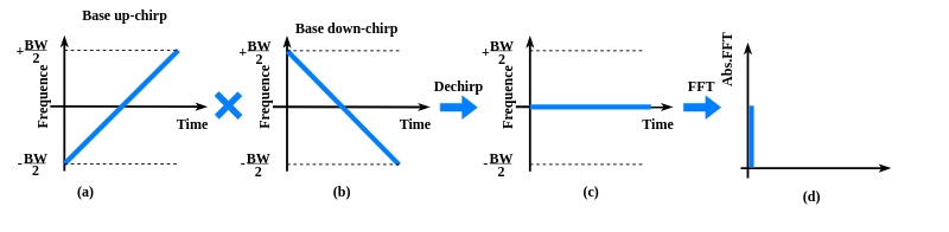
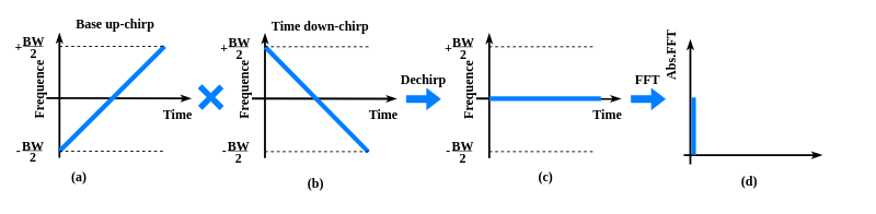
  <mxCell id="0" />
  <mxCell id="1" parent="0" />
  <mxCell id="2" value="" style="endArrow=classicThin;html=1;rounded=1;strokeWidth=3;endFill=1;fontSize=20;" parent="1" edge="1"><mxGeometry width="50" height="50" relative="1" as="geometry"><mxPoint x="70" y="149" as="sourcePoint" /><mxPoint x="290" y="149.45" as="targetPoint" /></mxGeometry></mxCell>
  <mxCell id="3" value="" style="endArrow=classicThin;html=1;rounded=1;strokeWidth=3;endFill=1;fontSize=20;" parent="1" edge="1"><mxGeometry width="50" height="50" relative="1" as="geometry"><mxPoint x="90" y="240" as="sourcePoint" /><mxPoint x="90" y="50" as="targetPoint" /></mxGeometry></mxCell>
  <mxCell id="4" value="" style="endArrow=none;html=1;rounded=0;strokeWidth=7;strokeColor=#007FFF;fontSize=20;" parent="1" edge="1"><mxGeometry width="50" height="50" relative="1" as="geometry"><mxPoint x="90" y="230" as="sourcePoint" /><mxPoint x="250" y="70" as="targetPoint" /></mxGeometry></mxCell>
  <mxCell id="5" value="&lt;font face=&quot;Times New Roman&quot; style=&quot;font-size: 20px;&quot;&gt;&lt;b style=&quot;font-size: 20px;&quot;&gt;Time&lt;/b&gt;&lt;/font&gt;" style="text;strokeColor=none;align=center;fillColor=none;html=1;verticalAlign=middle;whiteSpace=wrap;rounded=0;fontSize=20;" parent="1" vertex="1"><mxGeometry x="250" y="165.18" width="40" height="15.18" as="geometry" /></mxCell>
  <mxCell id="6" value="&lt;font style=&quot;font-size: 20px;&quot;&gt;&lt;b style=&quot;font-size: 20px;&quot;&gt;Frequence&lt;/b&gt;&lt;/font&gt;" style="text;strokeColor=none;align=left;fillColor=none;html=1;verticalAlign=top;whiteSpace=wrap;rounded=0;horizontal=0;fontFamily=Times New Roman;fontSize=20;" parent="1" vertex="1"><mxGeometry x="40" y="112.59" width="30" height="70" as="geometry" /></mxCell>
  <mxCell id="7" value="" style="shape=cross;whiteSpace=wrap;html=1;rotation=45;size=0.184;fontColor=default;labelBackgroundColor=#007FFF;labelBorderColor=#007FFF;fillColor=#007FFF;strokeColor=#007FFF;fontSize=20;" parent="1" vertex="1"><mxGeometry x="297.24" y="125" width="46.26" height="45.18" as="geometry" /></mxCell>
- <mxCell id="8" value="&lt;font face=&quot;Times New Roman&quot; style=&quot;font-size: 20px;&quot;&gt;&lt;b style=&quot;font-size: 20px;&quot;&gt;Base up-chirp&lt;/b&gt;&lt;/font&gt;" style="text;strokeColor=none;align=center;fillColor=none;html=1;verticalAlign=middle;whiteSpace=wrap;rounded=0;fontSize=20;" parent="1" vertex="1"><mxGeometry x="110" y="5" width="130" height="30" as="geometry" /></mxCell>
+ <mxCell id="8" value="&lt;font face=&quot;Times New Roman&quot; style=&quot;font-size: 20px;&quot;&gt;&lt;b style=&quot;font-size: 20px;&quot;&gt;Base up-chirp&lt;/b&gt;&lt;/font&gt;" style="text;strokeColor=none;align=center;fillColor=none;html=1;verticalAlign=middle;whiteSpace=wrap;rounded=0;fontSize=20;" parent="1" vertex="1"><mxGeometry x="110" y="20" width="130" height="30" as="geometry" /></mxCell>
  <mxCell id="9" value="" style="endArrow=none;dashed=1;html=1;rounded=0;strokeWidth=1.5;fontSize=20;" parent="1" edge="1"><mxGeometry width="50" height="50" relative="1" as="geometry"><mxPoint x="90" y="70" as="sourcePoint" /><mxPoint x="250" y="70" as="targetPoint" /></mxGeometry></mxCell>
  <mxCell id="10" value="" style="endArrow=none;dashed=1;html=1;rounded=0;strokeWidth=1.5;fontSize=20;" parent="1" edge="1"><mxGeometry width="50" height="50" relative="1" as="geometry"><mxPoint x="90" y="230" as="sourcePoint" /><mxPoint x="250" y="230" as="targetPoint" /></mxGeometry></mxCell>
  <mxCell id="11" value="" style="group;fontSize=20;" parent="1" vertex="1" connectable="0"><mxGeometry x="21" y="47" width="60" height="48" as="geometry" /></mxCell>
  <mxCell id="12" value="&lt;font face=&quot;Times New Roman&quot; style=&quot;font-size: 20px;&quot;&gt;&lt;b style=&quot;font-size: 20px;&quot;&gt;BW&lt;/b&gt;&lt;/font&gt;" style="text;strokeColor=none;align=center;fillColor=none;html=1;verticalAlign=middle;whiteSpace=wrap;rounded=0;fontSize=20;" parent="11" vertex="1"><mxGeometry width="60" height="30" as="geometry" /></mxCell>
  <mxCell id="13" value="" style="endArrow=none;html=1;rounded=0;fontSize=20;" parent="11" edge="1"><mxGeometry width="50" height="50" relative="1" as="geometry"><mxPoint x="14" y="23" as="sourcePoint" /><mxPoint x="44" y="23" as="targetPoint" /></mxGeometry></mxCell>
  <mxCell id="14" value="&lt;font face=&quot;Times New Roman&quot; style=&quot;font-size: 20px;&quot;&gt;&lt;b style=&quot;font-size: 20px;&quot;&gt;2&lt;/b&gt;&lt;/font&gt;" style="text;strokeColor=none;align=center;fillColor=none;html=1;verticalAlign=middle;whiteSpace=wrap;rounded=0;fontSize=20;" parent="11" vertex="1"><mxGeometry y="18" width="60" height="30" as="geometry" /></mxCell>
  <mxCell id="15" value="&lt;font face=&quot;Times New Roman&quot; style=&quot;font-size: 20px;&quot;&gt;&lt;b style=&quot;font-size: 20px;&quot;&gt;+&lt;/b&gt;&lt;/font&gt;" style="text;strokeColor=none;align=center;fillColor=none;html=1;verticalAlign=middle;whiteSpace=wrap;rounded=0;fontSize=20;" parent="11" vertex="1"><mxGeometry x="2" y="18" width="10" height="10" as="geometry" /></mxCell>
  <mxCell id="16" value="" style="group;fontSize=20;" parent="1" vertex="1" connectable="0"><mxGeometry x="20" y="206" width="60" height="48" as="geometry" /></mxCell>
  <mxCell id="17" value="&lt;font face=&quot;Times New Roman&quot; style=&quot;font-size: 20px;&quot;&gt;&lt;b style=&quot;font-size: 20px;&quot;&gt;BW&lt;/b&gt;&lt;/font&gt;" style="text;strokeColor=none;align=center;fillColor=none;html=1;verticalAlign=middle;whiteSpace=wrap;rounded=0;fontSize=20;" parent="16" vertex="1"><mxGeometry width="60" height="30" as="geometry" /></mxCell>
  <mxCell id="18" value="" style="endArrow=none;html=1;rounded=0;fontSize=20;" parent="16" edge="1"><mxGeometry width="50" height="50" relative="1" as="geometry"><mxPoint x="14" y="23" as="sourcePoint" /><mxPoint x="44" y="23" as="targetPoint" /></mxGeometry></mxCell>
  <mxCell id="19" value="&lt;font face=&quot;Times New Roman&quot; style=&quot;font-size: 20px;&quot;&gt;&lt;b style=&quot;font-size: 20px;&quot;&gt;2&lt;/b&gt;&lt;/font&gt;" style="text;strokeColor=none;align=center;fillColor=none;html=1;verticalAlign=middle;whiteSpace=wrap;rounded=0;fontSize=20;" parent="16" vertex="1"><mxGeometry y="18" width="60" height="30" as="geometry" /></mxCell>
  <mxCell id="20" value="&lt;font face=&quot;Times New Roman&quot; style=&quot;font-size: 20px;&quot;&gt;&lt;b style=&quot;font-size: 20px;&quot;&gt;-&lt;/b&gt;&lt;/font&gt;" style="text;strokeColor=none;align=center;fillColor=none;html=1;verticalAlign=middle;whiteSpace=wrap;rounded=0;fontSize=20;" parent="16" vertex="1"><mxGeometry x="3" y="17" width="10" height="10" as="geometry" /></mxCell>
  <mxCell id="21" value="" style="group;fontSize=20;" parent="1" vertex="1" connectable="0"><mxGeometry x="332.72" y="30.59" width="270" height="224.0" as="geometry" /></mxCell>
  <mxCell id="22" value="" style="endArrow=classicThin;html=1;rounded=1;strokeWidth=3;endFill=1;fontSize=20;" parent="21" edge="1"><mxGeometry width="50" height="50" relative="1" as="geometry"><mxPoint x="50" y="119" as="sourcePoint" /><mxPoint x="270" y="119.45" as="targetPoint" /></mxGeometry></mxCell>
  <mxCell id="23" value="" style="endArrow=classicThin;html=1;rounded=1;strokeWidth=3;endFill=1;fontSize=20;" parent="21" edge="1"><mxGeometry width="50" height="50" relative="1" as="geometry"><mxPoint x="70" y="210.0" as="sourcePoint" /><mxPoint x="70" y="20" as="targetPoint" /></mxGeometry></mxCell>
  <mxCell id="24" value="" style="endArrow=none;html=1;rounded=0;strokeWidth=7;strokeColor=#007FFF;fontSize=20;" parent="21" edge="1"><mxGeometry width="50" height="50" relative="1" as="geometry"><mxPoint x="227.28" y="200.41" as="sourcePoint" /><mxPoint x="70.28" y="40.41" as="targetPoint" /></mxGeometry></mxCell>
  <mxCell id="25" value="&lt;font face=&quot;Times New Roman&quot; style=&quot;font-size: 20px;&quot;&gt;&lt;b style=&quot;font-size: 20px;&quot;&gt;Time&lt;/b&gt;&lt;/font&gt;" style="text;strokeColor=none;align=center;fillColor=none;html=1;verticalAlign=middle;whiteSpace=wrap;rounded=0;fontSize=20;" parent="21" vertex="1"><mxGeometry x="230" y="135.18" width="40" height="15.18" as="geometry" /></mxCell>
  <mxCell id="26" value="&lt;font style=&quot;font-size: 20px;&quot;&gt;&lt;b style=&quot;font-size: 20px;&quot;&gt;Frequence&lt;/b&gt;&lt;/font&gt;" style="text;strokeColor=none;align=left;fillColor=none;html=1;verticalAlign=top;whiteSpace=wrap;rounded=0;horizontal=0;fontFamily=Times New Roman;fontSize=20;" parent="21" vertex="1"><mxGeometry x="20" y="82.59" width="30" height="70" as="geometry" /></mxCell>
  <mxCell id="27" value="" style="endArrow=none;dashed=1;html=1;rounded=0;strokeWidth=1.5;fontSize=20;" parent="21" edge="1"><mxGeometry width="50" height="50" relative="1" as="geometry"><mxPoint x="70" y="40" as="sourcePoint" /><mxPoint x="230" y="40" as="targetPoint" /></mxGeometry></mxCell>
  <mxCell id="28" value="" style="endArrow=none;dashed=1;html=1;rounded=0;strokeWidth=1.5;fontSize=20;" parent="21" edge="1"><mxGeometry width="50" height="50" relative="1" as="geometry"><mxPoint x="70" y="200.0" as="sourcePoint" /><mxPoint x="230" y="200.0" as="targetPoint" /></mxGeometry></mxCell>
  <mxCell id="29" value="" style="group;fontSize=20;" parent="21" vertex="1" connectable="0"><mxGeometry x="1" y="17" width="60" height="48" as="geometry" /></mxCell>
  <mxCell id="30" value="&lt;font face=&quot;Times New Roman&quot; style=&quot;font-size: 20px;&quot;&gt;&lt;b style=&quot;font-size: 20px;&quot;&gt;BW&lt;/b&gt;&lt;/font&gt;" style="text;strokeColor=none;align=center;fillColor=none;html=1;verticalAlign=middle;whiteSpace=wrap;rounded=0;fontSize=20;" parent="29" vertex="1"><mxGeometry width="60" height="30" as="geometry" /></mxCell>
  <mxCell id="31" value="" style="endArrow=none;html=1;rounded=0;fontSize=20;" parent="29" edge="1"><mxGeometry width="50" height="50" relative="1" as="geometry"><mxPoint x="14" y="23" as="sourcePoint" /><mxPoint x="44" y="23" as="targetPoint" /></mxGeometry></mxCell>
  <mxCell id="32" value="&lt;font face=&quot;Times New Roman&quot; style=&quot;font-size: 20px;&quot;&gt;&lt;b style=&quot;font-size: 20px;&quot;&gt;2&lt;/b&gt;&lt;/font&gt;" style="text;strokeColor=none;align=center;fillColor=none;html=1;verticalAlign=middle;whiteSpace=wrap;rounded=0;fontSize=20;" parent="29" vertex="1"><mxGeometry y="18" width="60" height="30" as="geometry" /></mxCell>
  <mxCell id="33" value="&lt;font face=&quot;Times New Roman&quot; style=&quot;font-size: 20px;&quot;&gt;&lt;b style=&quot;font-size: 20px;&quot;&gt;+&lt;/b&gt;&lt;/font&gt;" style="text;strokeColor=none;align=center;fillColor=none;html=1;verticalAlign=middle;whiteSpace=wrap;rounded=0;fontSize=20;" parent="29" vertex="1"><mxGeometry x="2" y="18" width="10" height="10" as="geometry" /></mxCell>
  <mxCell id="34" value="" style="group;fontSize=20;" parent="21" vertex="1" connectable="0"><mxGeometry y="176" width="60" height="48" as="geometry" /></mxCell>
  <mxCell id="35" value="&lt;font face=&quot;Times New Roman&quot; style=&quot;font-size: 20px;&quot;&gt;&lt;b style=&quot;font-size: 20px;&quot;&gt;BW&lt;/b&gt;&lt;/font&gt;" style="text;strokeColor=none;align=center;fillColor=none;html=1;verticalAlign=middle;whiteSpace=wrap;rounded=0;fontSize=20;" parent="34" vertex="1"><mxGeometry width="60" height="30" as="geometry" /></mxCell>
  <mxCell id="36" value="" style="endArrow=none;html=1;rounded=0;fontSize=20;" parent="34" edge="1"><mxGeometry width="50" height="50" relative="1" as="geometry"><mxPoint x="14" y="23" as="sourcePoint" /><mxPoint x="44" y="23" as="targetPoint" /></mxGeometry></mxCell>
  <mxCell id="37" value="&lt;font face=&quot;Times New Roman&quot; style=&quot;font-size: 20px;&quot;&gt;&lt;b style=&quot;font-size: 20px;&quot;&gt;2&lt;/b&gt;&lt;/font&gt;" style="text;strokeColor=none;align=center;fillColor=none;html=1;verticalAlign=middle;whiteSpace=wrap;rounded=0;fontSize=20;" parent="34" vertex="1"><mxGeometry y="18" width="60" height="30" as="geometry" /></mxCell>
  <mxCell id="38" value="&lt;font face=&quot;Times New Roman&quot; style=&quot;font-size: 20px;&quot;&gt;&lt;b style=&quot;font-size: 20px;&quot;&gt;-&lt;/b&gt;&lt;/font&gt;" style="text;strokeColor=none;align=center;fillColor=none;html=1;verticalAlign=middle;whiteSpace=wrap;rounded=0;fontSize=20;" parent="34" vertex="1"><mxGeometry x="3" y="17" width="10" height="10" as="geometry" /></mxCell>
  <mxCell id="39" value="" style="shape=singleArrow;whiteSpace=wrap;html=1;arrowWidth=0.332;arrowSize=0.407;fillColor=#007FFF;strokeColor=#007FFF;fontSize=20;" parent="1" vertex="1"><mxGeometry x="618" y="134" width="52" height="32.59" as="geometry" /></mxCell>
  <mxCell id="40" value="" style="group;fontSize=20;" parent="1" vertex="1" connectable="0"><mxGeometry x="674" y="30.59" width="270" height="224.0" as="geometry" /></mxCell>
  <mxCell id="41" value="" style="endArrow=classicThin;html=1;rounded=1;strokeWidth=3;endFill=1;fontSize=20;" parent="40" edge="1"><mxGeometry width="50" height="50" relative="1" as="geometry"><mxPoint x="50" y="119" as="sourcePoint" /><mxPoint x="270" y="119.45" as="targetPoint" /></mxGeometry></mxCell>
  <mxCell id="42" value="" style="endArrow=classicThin;html=1;rounded=1;strokeWidth=3;endFill=1;fontSize=20;" parent="40" edge="1"><mxGeometry width="50" height="50" relative="1" as="geometry"><mxPoint x="70" y="210.0" as="sourcePoint" /><mxPoint x="70" y="20" as="targetPoint" /></mxGeometry></mxCell>
  <mxCell id="43" value="" style="endArrow=none;html=1;rounded=0;strokeWidth=7;strokeColor=#007FFF;fontSize=20;" parent="40" edge="1"><mxGeometry width="50" height="50" relative="1" as="geometry"><mxPoint x="240" y="119.35" as="sourcePoint" /><mxPoint x="70" y="119.35" as="targetPoint" /></mxGeometry></mxCell>
  <mxCell id="44" value="&lt;font face=&quot;Times New Roman&quot; style=&quot;font-size: 20px;&quot;&gt;&lt;b style=&quot;font-size: 20px;&quot;&gt;Time&lt;/b&gt;&lt;/font&gt;" style="text;strokeColor=none;align=center;fillColor=none;html=1;verticalAlign=middle;whiteSpace=wrap;rounded=0;fontSize=20;" parent="40" vertex="1"><mxGeometry x="230" y="135.18" width="40" height="15.18" as="geometry" /></mxCell>
  <mxCell id="45" value="&lt;font style=&quot;font-size: 20px;&quot;&gt;&lt;b style=&quot;font-size: 20px;&quot;&gt;Frequence&lt;/b&gt;&lt;/font&gt;" style="text;strokeColor=none;align=left;fillColor=none;html=1;verticalAlign=top;whiteSpace=wrap;rounded=0;horizontal=0;fontFamily=Times New Roman;fontSize=20;" parent="40" vertex="1"><mxGeometry x="20" y="82.59" width="30" height="70" as="geometry" /></mxCell>
  <mxCell id="46" value="" style="endArrow=none;dashed=1;html=1;rounded=0;strokeWidth=1.5;fontSize=20;" parent="40" edge="1"><mxGeometry width="50" height="50" relative="1" as="geometry"><mxPoint x="70" y="40" as="sourcePoint" /><mxPoint x="230" y="40" as="targetPoint" /></mxGeometry></mxCell>
  <mxCell id="47" value="" style="endArrow=none;dashed=1;html=1;rounded=0;strokeWidth=1.5;fontSize=20;" parent="40" edge="1"><mxGeometry width="50" height="50" relative="1" as="geometry"><mxPoint x="70" y="200.0" as="sourcePoint" /><mxPoint x="230" y="200.0" as="targetPoint" /></mxGeometry></mxCell>
  <mxCell id="48" value="" style="group;fontSize=20;" parent="40" vertex="1" connectable="0"><mxGeometry x="1" y="17" width="60" height="48" as="geometry" /></mxCell>
  <mxCell id="49" value="&lt;font face=&quot;Times New Roman&quot; style=&quot;font-size: 20px;&quot;&gt;&lt;b style=&quot;font-size: 20px;&quot;&gt;BW&lt;/b&gt;&lt;/font&gt;" style="text;strokeColor=none;align=center;fillColor=none;html=1;verticalAlign=middle;whiteSpace=wrap;rounded=0;fontSize=20;" parent="48" vertex="1"><mxGeometry width="60" height="30" as="geometry" /></mxCell>
  <mxCell id="50" value="" style="endArrow=none;html=1;rounded=0;fontSize=20;" parent="48" edge="1"><mxGeometry width="50" height="50" relative="1" as="geometry"><mxPoint x="14" y="23" as="sourcePoint" /><mxPoint x="44" y="23" as="targetPoint" /></mxGeometry></mxCell>
  <mxCell id="51" value="&lt;font face=&quot;Times New Roman&quot; style=&quot;font-size: 20px;&quot;&gt;&lt;b style=&quot;font-size: 20px;&quot;&gt;2&lt;/b&gt;&lt;/font&gt;" style="text;strokeColor=none;align=center;fillColor=none;html=1;verticalAlign=middle;whiteSpace=wrap;rounded=0;fontSize=20;" parent="48" vertex="1"><mxGeometry y="18" width="60" height="30" as="geometry" /></mxCell>
  <mxCell id="52" value="&lt;font face=&quot;Times New Roman&quot; style=&quot;font-size: 20px;&quot;&gt;&lt;b style=&quot;font-size: 20px;&quot;&gt;+&lt;/b&gt;&lt;/font&gt;" style="text;strokeColor=none;align=center;fillColor=none;html=1;verticalAlign=middle;whiteSpace=wrap;rounded=0;fontSize=20;" parent="48" vertex="1"><mxGeometry x="2" y="18" width="10" height="10" as="geometry" /></mxCell>
  <mxCell id="53" value="" style="group;fontSize=20;" parent="40" vertex="1" connectable="0"><mxGeometry y="176" width="60" height="48" as="geometry" /></mxCell>
  <mxCell id="54" value="&lt;font face=&quot;Times New Roman&quot; style=&quot;font-size: 20px;&quot;&gt;&lt;b style=&quot;font-size: 20px;&quot;&gt;BW&lt;/b&gt;&lt;/font&gt;" style="text;strokeColor=none;align=center;fillColor=none;html=1;verticalAlign=middle;whiteSpace=wrap;rounded=0;fontSize=20;" parent="53" vertex="1"><mxGeometry width="60" height="30" as="geometry" /></mxCell>
  <mxCell id="55" value="" style="endArrow=none;html=1;rounded=0;fontSize=20;" parent="53" edge="1"><mxGeometry width="50" height="50" relative="1" as="geometry"><mxPoint x="14" y="23" as="sourcePoint" /><mxPoint x="44" y="23" as="targetPoint" /></mxGeometry></mxCell>
  <mxCell id="56" value="&lt;font face=&quot;Times New Roman&quot; style=&quot;font-size: 20px;&quot;&gt;&lt;b style=&quot;font-size: 20px;&quot;&gt;2&lt;/b&gt;&lt;/font&gt;" style="text;strokeColor=none;align=center;fillColor=none;html=1;verticalAlign=middle;whiteSpace=wrap;rounded=0;fontSize=20;" parent="53" vertex="1"><mxGeometry y="18" width="60" height="30" as="geometry" /></mxCell>
  <mxCell id="57" value="&lt;font face=&quot;Times New Roman&quot; style=&quot;font-size: 20px;&quot;&gt;&lt;b style=&quot;font-size: 20px;&quot;&gt;-&lt;/b&gt;&lt;/font&gt;" style="text;strokeColor=none;align=center;fillColor=none;html=1;verticalAlign=middle;whiteSpace=wrap;rounded=0;fontSize=20;" parent="53" vertex="1"><mxGeometry x="3" y="17" width="10" height="10" as="geometry" /></mxCell>
  <mxCell id="58" value="&lt;font face=&quot;Times New Roman&quot; style=&quot;font-size: 20px;&quot;&gt;&lt;b style=&quot;font-size: 20px;&quot;&gt;Dechirp&lt;/b&gt;&lt;/font&gt;" style="text;strokeColor=none;align=center;fillColor=none;html=1;verticalAlign=middle;whiteSpace=wrap;rounded=0;fontSize=20;" parent="1" vertex="1"><mxGeometry x="624" y="112.59" width="40" height="15.18" as="geometry" /></mxCell>
  <mxCell id="59" value="" style="shape=singleArrow;whiteSpace=wrap;html=1;arrowWidth=0.332;arrowSize=0.407;fillColor=#007FFF;strokeColor=#007FFF;fontSize=20;" parent="1" vertex="1"><mxGeometry x="960" y="134" width="52" height="32.59" as="geometry" /></mxCell>
  <mxCell id="60" value="&lt;font face=&quot;Times New Roman&quot; style=&quot;font-size: 20px;&quot;&gt;&lt;b style=&quot;font-size: 20px;&quot;&gt;FFT&lt;/b&gt;&lt;/font&gt;" style="text;strokeColor=none;align=center;fillColor=none;html=1;verticalAlign=middle;whiteSpace=wrap;rounded=0;fontSize=20;" parent="1" vertex="1"><mxGeometry x="965" y="112.59" width="40" height="15.18" as="geometry" /></mxCell>
  <mxCell id="61" value="" style="group;fontSize=20;" parent="1" vertex="1" connectable="0"><mxGeometry x="1000" y="80" width="311" height="224.0" as="geometry" /></mxCell>
  <mxCell id="62" value="" style="endArrow=classicThin;html=1;rounded=1;strokeWidth=3;endFill=1;movable=1;resizable=1;rotatable=1;deletable=1;editable=1;locked=0;connectable=1;fontSize=20;" parent="61" edge="1"><mxGeometry width="50" height="50" relative="1" as="geometry"><mxPoint x="40" y="156" as="sourcePoint" /><mxPoint x="250" y="156" as="targetPoint" /></mxGeometry></mxCell>
  <mxCell id="63" value="" style="endArrow=classicThin;html=1;rounded=1;strokeWidth=3;endFill=1;movable=1;resizable=1;rotatable=1;deletable=1;editable=1;locked=0;connectable=1;fontSize=20;" parent="61" edge="1"><mxGeometry width="50" height="50" relative="1" as="geometry"><mxPoint x="50" y="170" as="sourcePoint" /><mxPoint x="50" y="-20" as="targetPoint" /></mxGeometry></mxCell>
  <mxCell id="64" value="" style="endArrow=none;html=1;rounded=0;strokeWidth=7;strokeColor=#007FFF;movable=1;resizable=1;rotatable=1;deletable=1;editable=1;locked=0;connectable=1;fontSize=20;" parent="61" edge="1"><mxGeometry width="50" height="50" relative="1" as="geometry"><mxPoint x="55" y="68" as="sourcePoint" /><mxPoint x="55" y="155" as="targetPoint" /></mxGeometry></mxCell>
  <mxCell id="65" value="&lt;font face=&quot;Times New Roman&quot; style=&quot;font-size: 20px;&quot;&gt;&lt;b style=&quot;font-size: 20px;&quot;&gt;(d)&lt;/b&gt;&lt;/font&gt;" style="text;strokeColor=none;align=center;fillColor=none;html=1;verticalAlign=middle;whiteSpace=wrap;rounded=0;fontSize=20;" parent="61" vertex="1"><mxGeometry x="120" y="187.41" width="40" height="15.18" as="geometry" /></mxCell>
  <mxCell id="66" value="&lt;font face=&quot;Times New Roman&quot; style=&quot;font-size: 20px;&quot;&gt;&lt;span style=&quot;font-size: 20px;&quot;&gt;&lt;b style=&quot;font-size: 20px;&quot;&gt;Abs.FFT&lt;/b&gt;&lt;/span&gt;&lt;/font&gt;" style="text;strokeColor=none;align=center;fillColor=none;html=1;verticalAlign=middle;whiteSpace=wrap;rounded=0;horizontal=0;fontSize=20;" parent="1" vertex="1"><mxGeometry x="1000" y="60" width="40" height="45.18" as="geometry" /></mxCell>
  <mxCell id="67" value="&lt;font face=&quot;Times New Roman&quot; style=&quot;font-size: 20px;&quot;&gt;&lt;b style=&quot;font-size: 20px;&quot;&gt;(a)&lt;/b&gt;&lt;/font&gt;" style="text;strokeColor=none;align=center;fillColor=none;html=1;verticalAlign=middle;whiteSpace=wrap;rounded=0;fontSize=20;" parent="1" vertex="1"><mxGeometry x="100" y="260" width="40" height="15.18" as="geometry" /></mxCell>
- <mxCell id="68" value="&lt;font face=&quot;Times New Roman&quot; style=&quot;font-size: 20px;&quot;&gt;&lt;b style=&quot;font-size: 20px;&quot;&gt;(b)&lt;/b&gt;&lt;/font&gt;" style="text;strokeColor=none;align=center;fillColor=none;html=1;verticalAlign=middle;whiteSpace=wrap;rounded=0;fontSize=20;" parent="1" vertex="1"><mxGeometry x="460" y="260" width="40" height="15.18" as="geometry" /></mxCell>
+ <mxCell id="68" value="&lt;font face=&quot;Times New Roman&quot; style=&quot;font-size: 20px;&quot;&gt;&lt;b style=&quot;font-size: 20px;&quot;&gt;(b)&lt;/b&gt;&lt;/font&gt;" style="text;strokeColor=none;align=center;fillColor=none;html=1;verticalAlign=middle;whiteSpace=wrap;rounded=0;fontSize=20;" parent="1" vertex="1"><mxGeometry x="460" y="270" width="40" height="15.18" as="geometry" /></mxCell>
  <mxCell id="69" value="&lt;font face=&quot;Times New Roman&quot; style=&quot;font-size: 20px;&quot;&gt;&lt;b style=&quot;font-size: 20px;&quot;&gt;(c)&lt;/b&gt;&lt;/font&gt;" style="text;strokeColor=none;align=center;fillColor=none;html=1;verticalAlign=middle;whiteSpace=wrap;rounded=0;fontSize=20;" parent="1" vertex="1"><mxGeometry x="810" y="260" width="40" height="15.18" as="geometry" /></mxCell>
- <mxCell id="70" value="&lt;font face=&quot;Times New Roman&quot; style=&quot;font-size: 20px;&quot;&gt;&lt;b style=&quot;font-size: 20px;&quot;&gt;Base down-chirp&lt;/b&gt;&lt;/font&gt;" style="text;strokeColor=none;align=center;fillColor=none;html=1;verticalAlign=middle;whiteSpace=wrap;rounded=0;fontSize=20;" parent="1" vertex="1"><mxGeometry x="411.72" y="22.59" width="150" height="30" as="geometry" /></mxCell>
+ <mxCell id="70" value="&lt;font face=&quot;Times New Roman&quot; style=&quot;font-size: 20px;&quot;&gt;&lt;b style=&quot;font-size: 20px;&quot;&gt;Time down-chirp&lt;/b&gt;&lt;/font&gt;" style="text;strokeColor=none;align=center;fillColor=none;html=1;verticalAlign=middle;whiteSpace=wrap;rounded=0;fontSize=20;" parent="1" vertex="1"><mxGeometry x="411.72" y="22.59" width="150" height="30" as="geometry" /></mxCell>
